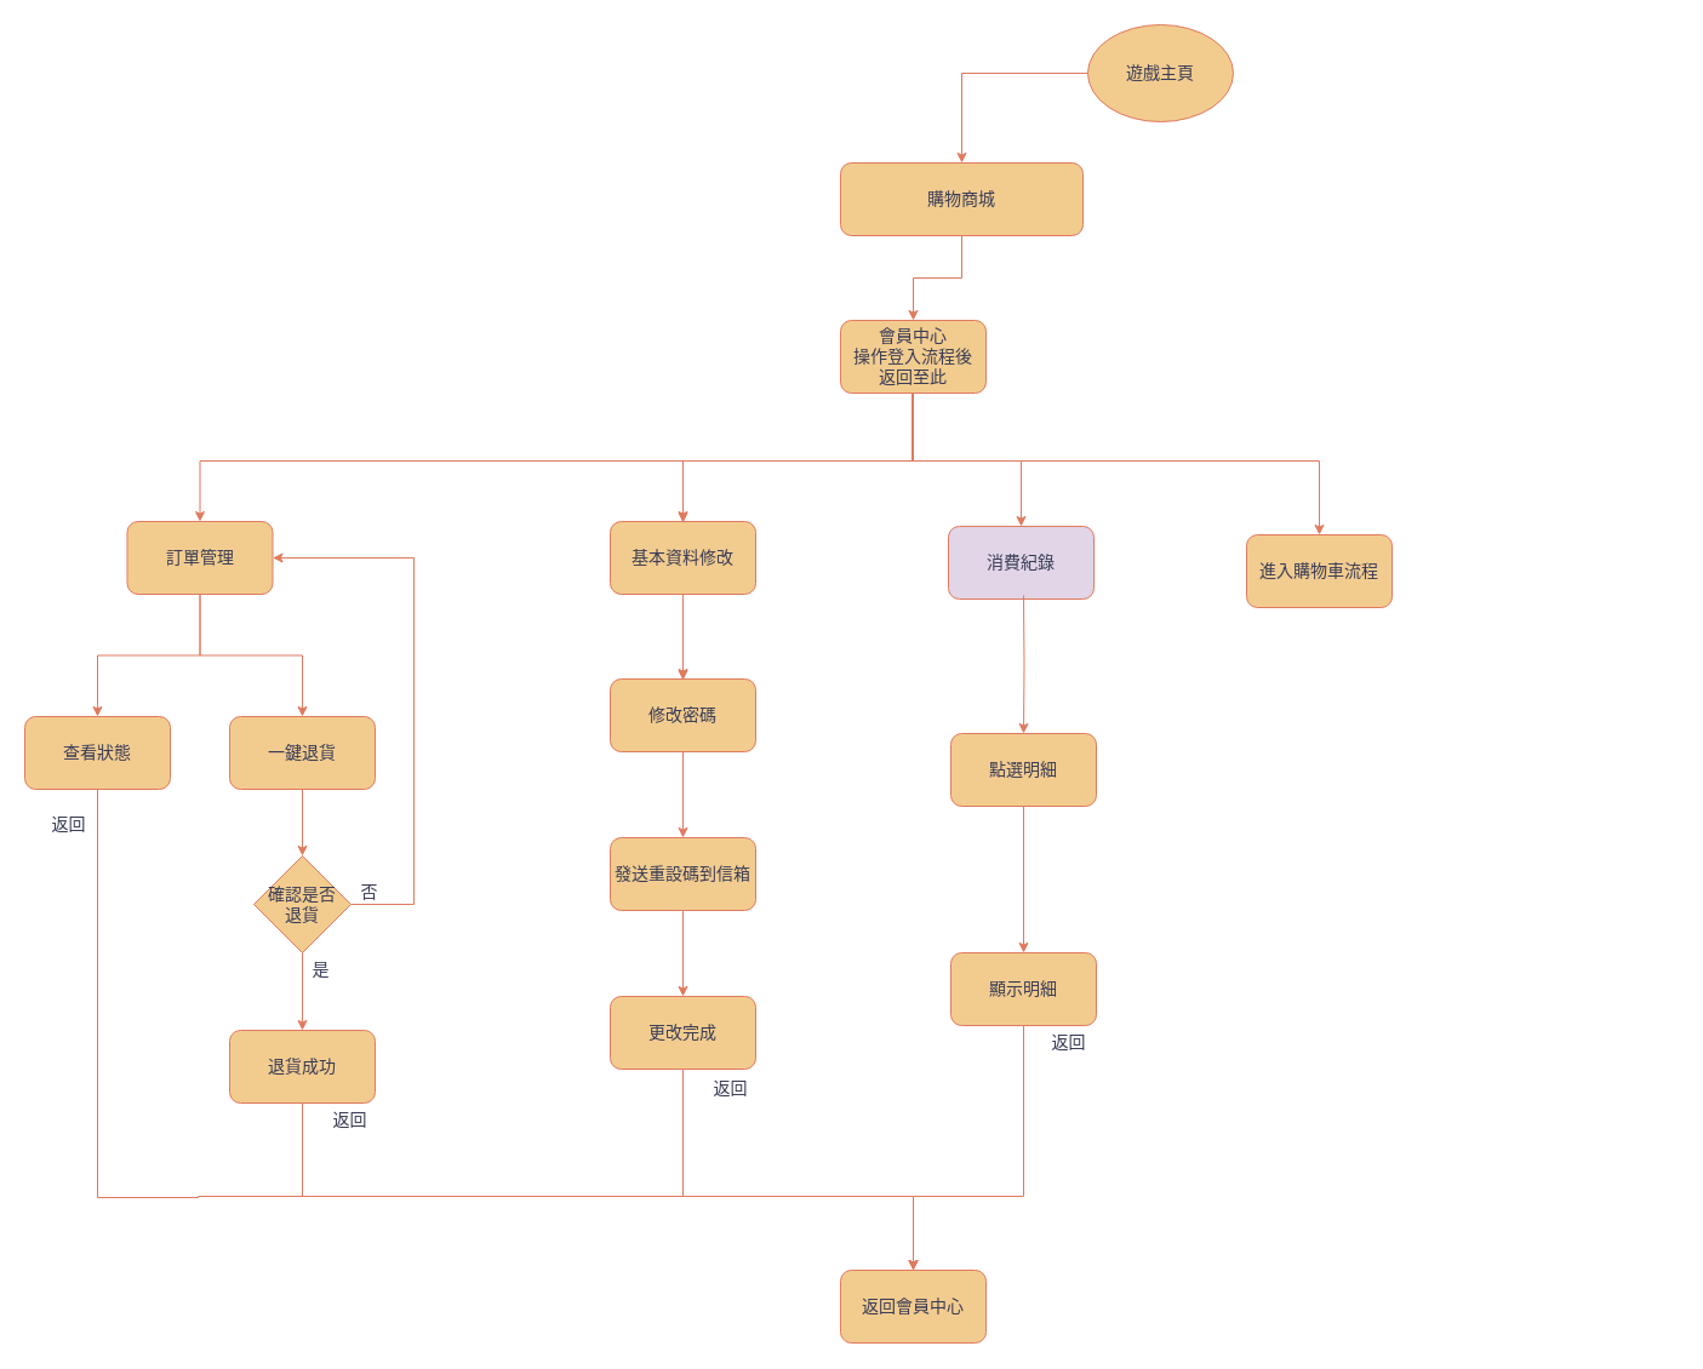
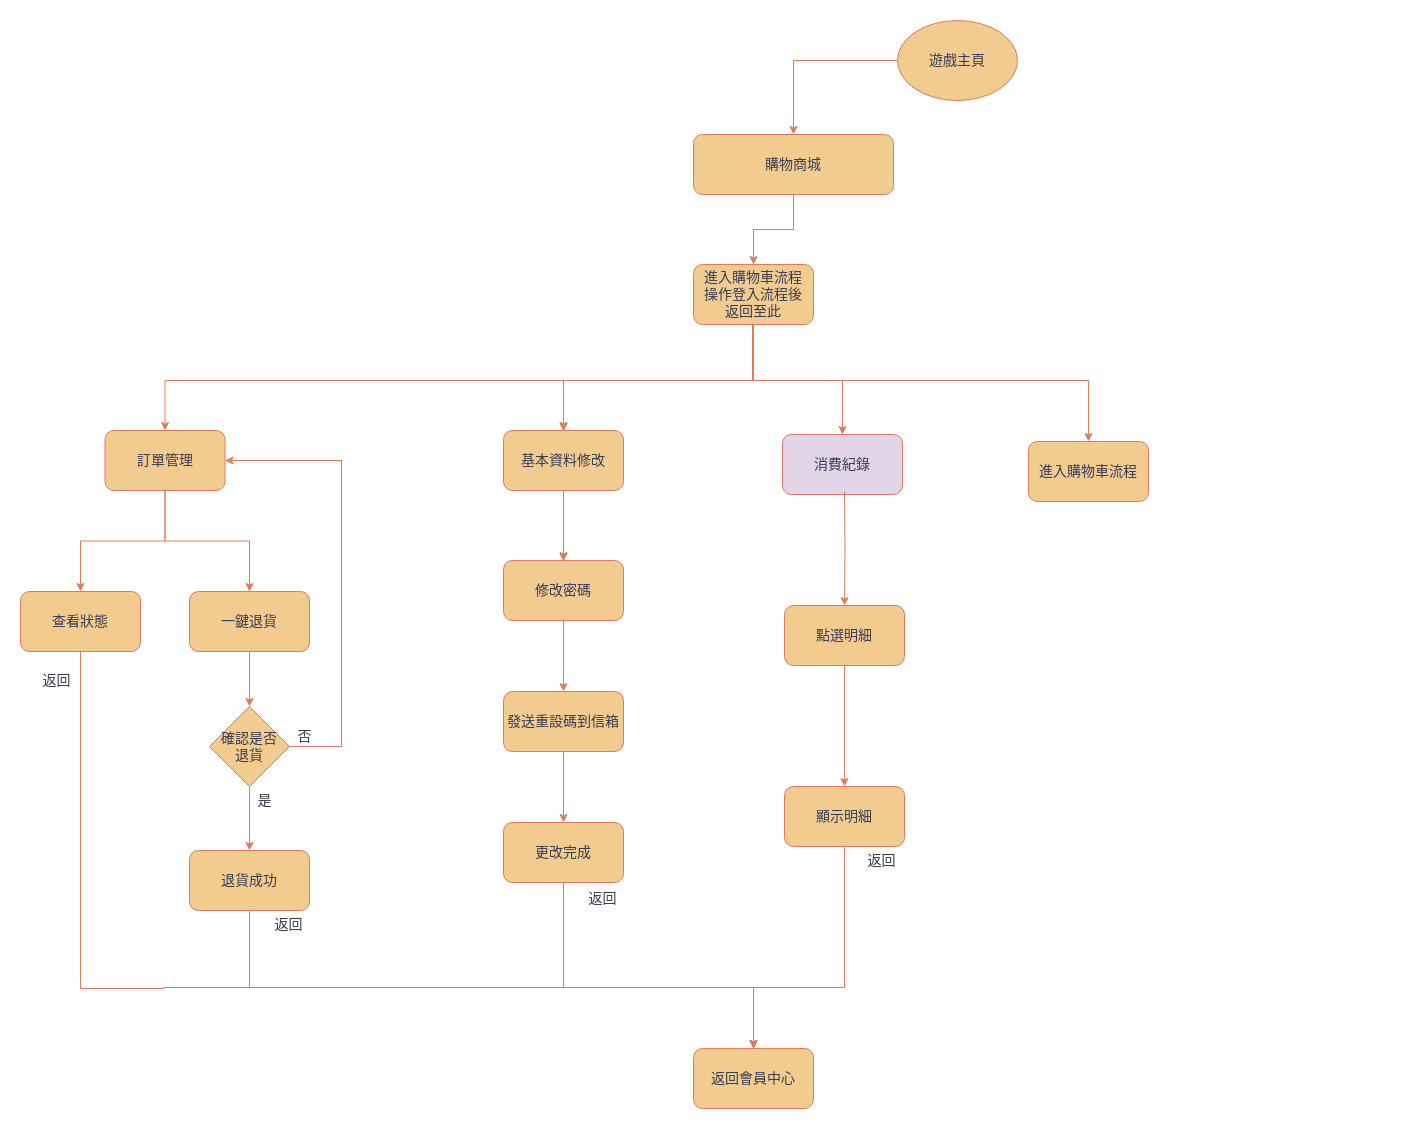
  <mxCell id="0" />
  <mxCell id="1" parent="0" />
  <mxCell id="2" style="edgeStyle=orthogonalEdgeStyle;rounded=1;orthogonalLoop=1;jettySize=auto;html=1;exitX=1;exitY=0.5;exitDx=0;exitDy=0;entryX=1;entryY=0.5;entryDx=0;entryDy=0;labelBackgroundColor=none;strokeColor=#E07A5F;fontColor=default;" parent="1" edge="1"><mxGeometry relative="1" as="geometry"><mxPoint x="1202" y="69" as="targetPoint" /><Array as="points"><mxPoint x="1383" y="539" /><mxPoint x="1383" y="69" /></Array></mxGeometry></mxCell>
  <mxCell id="3" style="edgeStyle=orthogonalEdgeStyle;rounded=0;orthogonalLoop=1;jettySize=auto;html=1;entryX=0.5;entryY=0;entryDx=0;entryDy=0;labelBackgroundColor=none;strokeColor=#E07A5F;fontColor=default;" parent="1" source="4" target="47" edge="1"><mxGeometry relative="1" as="geometry" /></mxCell>
  <mxCell id="4" value="遊戲主頁" style="ellipse;whiteSpace=wrap;html=1;labelBackgroundColor=none;fillColor=#F2CC8F;strokeColor=#E07A5F;fontColor=#393C56;fontSize=14;" parent="1" vertex="1"><mxGeometry x="897" y="20" width="120" height="80" as="geometry" /></mxCell>
  <mxCell id="5" style="edgeStyle=orthogonalEdgeStyle;rounded=0;orthogonalLoop=1;jettySize=auto;html=1;entryX=0.5;entryY=0;entryDx=0;entryDy=0;strokeColor=#E07A5F;fontColor=default;fillColor=#F2CC8F;fontSize=14;labelBackgroundColor=none;" parent="1" target="15" edge="1"><mxGeometry relative="1" as="geometry"><mxPoint x="752" y="323" as="sourcePoint" /><Array as="points"><mxPoint x="752" y="380" /><mxPoint x="563" y="380" /></Array></mxGeometry></mxCell>
  <mxCell id="6" style="edgeStyle=orthogonalEdgeStyle;rounded=0;orthogonalLoop=1;jettySize=auto;html=1;entryX=0.5;entryY=0;entryDx=0;entryDy=0;strokeColor=#E07A5F;fontColor=default;fillColor=#F2CC8F;exitX=0.5;exitY=1;exitDx=0;exitDy=0;fontSize=14;labelBackgroundColor=none;" parent="1" source="9" target="13" edge="1"><mxGeometry relative="1" as="geometry"><mxPoint x="622.529" y="333" as="sourcePoint" /><Array as="points"><mxPoint x="753" y="380" /><mxPoint x="165" y="380" /></Array></mxGeometry></mxCell>
  <mxCell id="7" style="edgeStyle=orthogonalEdgeStyle;rounded=0;orthogonalLoop=1;jettySize=auto;html=1;entryX=0.5;entryY=0;entryDx=0;entryDy=0;strokeColor=#E07A5F;fontColor=default;fillColor=#F2CC8F;fontSize=14;labelBackgroundColor=none;" parent="1" source="9" target="42" edge="1"><mxGeometry relative="1" as="geometry"><Array as="points"><mxPoint x="753" y="380" /><mxPoint x="842" y="380" /></Array></mxGeometry></mxCell>
  <mxCell id="8" style="edgeStyle=orthogonalEdgeStyle;rounded=0;orthogonalLoop=1;jettySize=auto;html=1;entryX=0.5;entryY=0;entryDx=0;entryDy=0;strokeColor=#E07A5F;fontColor=default;fillColor=#F2CC8F;fontSize=14;labelBackgroundColor=none;" parent="1" source="9" target="12" edge="1"><mxGeometry relative="1" as="geometry"><Array as="points"><mxPoint x="753" y="380" /><mxPoint x="1088" y="380" /></Array></mxGeometry></mxCell>
- <mxCell id="9" value="會員中心&lt;br&gt;操作登入流程後&lt;br&gt;返回至此" style="rounded=1;whiteSpace=wrap;html=1;strokeColor=#E07A5F;fontColor=#393C56;fillColor=#F2CC8F;fontSize=14;labelBackgroundColor=none;" parent="1" vertex="1"><mxGeometry x="693" y="264" width="120" height="60" as="geometry" /></mxCell>
+ <mxCell id="9" value="進入購物車流程&lt;br&gt;操作登入流程後&lt;br&gt;返回至此" style="rounded=1;whiteSpace=wrap;html=1;strokeColor=#E07A5F;fontColor=#393C56;fillColor=#F2CC8F;fontSize=14;labelBackgroundColor=none;" parent="1" vertex="1"><mxGeometry x="693" y="264" width="120" height="60" as="geometry" /></mxCell>
  <mxCell id="10" style="edgeStyle=orthogonalEdgeStyle;rounded=0;orthogonalLoop=1;jettySize=auto;html=1;entryX=0.5;entryY=0;entryDx=0;entryDy=0;strokeColor=#E07A5F;fontColor=default;fillColor=#F2CC8F;exitX=0.5;exitY=1;exitDx=0;exitDy=0;fontSize=14;labelBackgroundColor=none;" parent="1" source="13" target="17" edge="1"><mxGeometry relative="1" as="geometry"><mxPoint x="167.514" y="529" as="sourcePoint" /></mxGeometry></mxCell>
  <mxCell id="11" style="edgeStyle=orthogonalEdgeStyle;rounded=0;orthogonalLoop=1;jettySize=auto;html=1;entryX=0.5;entryY=0;entryDx=0;entryDy=0;strokeColor=#E07A5F;fontColor=default;fillColor=#F2CC8F;exitX=0.5;exitY=1;exitDx=0;exitDy=0;fontSize=14;labelBackgroundColor=none;" parent="1" source="13" target="19" edge="1"><mxGeometry relative="1" as="geometry"><mxPoint x="167.514" y="529" as="sourcePoint" /></mxGeometry></mxCell>
  <mxCell id="12" value="進入購物車流程" style="rounded=1;whiteSpace=wrap;html=1;strokeColor=#E07A5F;fontColor=#393C56;fillColor=#F2CC8F;fontSize=14;labelBackgroundColor=none;" parent="1" vertex="1"><mxGeometry x="1028" y="441" width="120" height="60" as="geometry" /></mxCell>
  <mxCell id="13" value="訂單管理" style="rounded=1;whiteSpace=wrap;html=1;strokeColor=#E07A5F;fontColor=#393C56;fillColor=#F2CC8F;fontSize=14;labelBackgroundColor=none;" parent="1" vertex="1"><mxGeometry x="104.5" y="430" width="120" height="60" as="geometry" /></mxCell>
  <mxCell id="14" style="edgeStyle=orthogonalEdgeStyle;rounded=0;orthogonalLoop=1;jettySize=auto;html=1;entryX=0.5;entryY=0;entryDx=0;entryDy=0;strokeColor=#E07A5F;fontColor=default;fillColor=#F2CC8F;fontSize=14;labelBackgroundColor=none;" parent="1" source="15" target="29" edge="1"><mxGeometry relative="1" as="geometry" /></mxCell>
  <mxCell id="15" value="基本資料修改" style="rounded=1;whiteSpace=wrap;html=1;strokeColor=#E07A5F;fontColor=#393C56;fillColor=#F2CC8F;fontSize=14;labelBackgroundColor=none;" parent="1" vertex="1"><mxGeometry x="503" y="430" width="120" height="60" as="geometry" /></mxCell>
  <mxCell id="16" style="edgeStyle=orthogonalEdgeStyle;rounded=0;orthogonalLoop=1;jettySize=auto;html=1;entryX=0.5;entryY=0;entryDx=0;entryDy=0;strokeColor=#E07A5F;fontColor=default;fillColor=#F2CC8F;fontSize=14;labelBackgroundColor=none;" parent="1" source="17" target="27" edge="1"><mxGeometry relative="1" as="geometry"><Array as="points"><mxPoint x="80" y="988" /><mxPoint x="163" y="988" /><mxPoint x="753" y="987" /></Array></mxGeometry></mxCell>
  <mxCell id="17" value="查看狀態" style="rounded=1;whiteSpace=wrap;html=1;strokeColor=#E07A5F;fontColor=#393C56;fillColor=#F2CC8F;fontSize=14;labelBackgroundColor=none;" parent="1" vertex="1"><mxGeometry x="20" y="591" width="120" height="60" as="geometry" /></mxCell>
  <mxCell id="18" style="edgeStyle=orthogonalEdgeStyle;rounded=0;orthogonalLoop=1;jettySize=auto;html=1;entryX=0.5;entryY=0;entryDx=0;entryDy=0;strokeColor=#E07A5F;fontColor=default;fillColor=#F2CC8F;fontSize=14;labelBackgroundColor=none;" parent="1" source="19" target="22" edge="1"><mxGeometry relative="1" as="geometry" /></mxCell>
  <mxCell id="19" value="一鍵退貨" style="rounded=1;whiteSpace=wrap;html=1;strokeColor=#E07A5F;fontColor=#393C56;fillColor=#F2CC8F;fontSize=14;labelBackgroundColor=none;" parent="1" vertex="1"><mxGeometry x="189" y="591" width="120" height="60" as="geometry" /></mxCell>
  <mxCell id="20" style="edgeStyle=orthogonalEdgeStyle;rounded=0;orthogonalLoop=1;jettySize=auto;html=1;entryX=1;entryY=0.5;entryDx=0;entryDy=0;strokeColor=#E07A5F;fontColor=default;fillColor=#F2CC8F;fontSize=14;labelBackgroundColor=none;" parent="1" source="22" target="13" edge="1"><mxGeometry relative="1" as="geometry"><Array as="points"><mxPoint x="341" y="746" /><mxPoint x="341" y="460" /></Array></mxGeometry></mxCell>
  <mxCell id="21" style="edgeStyle=orthogonalEdgeStyle;rounded=0;orthogonalLoop=1;jettySize=auto;html=1;entryX=0.5;entryY=0;entryDx=0;entryDy=0;strokeColor=#E07A5F;fontColor=default;fillColor=#F2CC8F;fontSize=14;labelBackgroundColor=none;" parent="1" source="22" target="25" edge="1"><mxGeometry relative="1" as="geometry" /></mxCell>
  <mxCell id="22" value="確認是否&lt;br style=&quot;font-size: 14px;&quot;&gt;退貨" style="rhombus;whiteSpace=wrap;html=1;strokeColor=#E07A5F;fontColor=#393C56;fillColor=#F2CC8F;fontSize=14;labelBackgroundColor=none;" parent="1" vertex="1"><mxGeometry x="209" y="706" width="80" height="80" as="geometry" /></mxCell>
  <mxCell id="23" value="否" style="text;html=1;align=center;verticalAlign=middle;resizable=0;points=[];autosize=1;strokeColor=none;fillColor=none;fontColor=#393C56;fontSize=14;labelBackgroundColor=none;" parent="1" vertex="1"><mxGeometry x="288" y="721" width="32" height="29" as="geometry" /></mxCell>
  <mxCell id="24" style="edgeStyle=orthogonalEdgeStyle;rounded=0;orthogonalLoop=1;jettySize=auto;html=1;entryX=0.5;entryY=0;entryDx=0;entryDy=0;strokeColor=#E07A5F;fontColor=default;fillColor=#F2CC8F;fontSize=14;labelBackgroundColor=none;" parent="1" source="25" target="27" edge="1"><mxGeometry relative="1" as="geometry"><Array as="points"><mxPoint x="249" y="987" /><mxPoint x="753" y="987" /></Array></mxGeometry></mxCell>
  <mxCell id="25" value="退貨成功" style="rounded=1;whiteSpace=wrap;html=1;strokeColor=#E07A5F;fontColor=#393C56;fillColor=#F2CC8F;fontSize=14;labelBackgroundColor=none;" parent="1" vertex="1"><mxGeometry x="189" y="850" width="120" height="60" as="geometry" /></mxCell>
  <mxCell id="26" value="是" style="text;html=1;align=center;verticalAlign=middle;resizable=0;points=[];autosize=1;strokeColor=none;fillColor=none;fontColor=#393C56;fontSize=14;labelBackgroundColor=none;" parent="1" vertex="1"><mxGeometry x="248" y="785" width="32" height="29" as="geometry" /></mxCell>
  <mxCell id="27" value="返回會員中心" style="rounded=1;whiteSpace=wrap;html=1;strokeColor=#E07A5F;fontColor=#393C56;fillColor=#F2CC8F;fontSize=14;labelBackgroundColor=none;" parent="1" vertex="1"><mxGeometry x="693" y="1048" width="120" height="60" as="geometry" /></mxCell>
  <mxCell id="28" style="edgeStyle=orthogonalEdgeStyle;rounded=0;orthogonalLoop=1;jettySize=auto;html=1;entryX=0.5;entryY=0;entryDx=0;entryDy=0;strokeColor=#E07A5F;fontColor=default;fillColor=#F2CC8F;fontSize=14;labelBackgroundColor=none;" parent="1" source="29" target="31" edge="1"><mxGeometry relative="1" as="geometry" /></mxCell>
  <mxCell id="29" value="修改密碼" style="rounded=1;whiteSpace=wrap;html=1;strokeColor=#E07A5F;fontColor=#393C56;fillColor=#F2CC8F;fontSize=14;labelBackgroundColor=none;" parent="1" vertex="1"><mxGeometry x="503" y="560" width="120" height="60" as="geometry" /></mxCell>
  <mxCell id="30" style="edgeStyle=orthogonalEdgeStyle;rounded=0;orthogonalLoop=1;jettySize=auto;html=1;entryX=0.5;entryY=0;entryDx=0;entryDy=0;strokeColor=#E07A5F;fontColor=default;fillColor=#F2CC8F;fontSize=14;labelBackgroundColor=none;" parent="1" source="31" target="33" edge="1"><mxGeometry relative="1" as="geometry" /></mxCell>
  <mxCell id="31" value="發送重設碼到信箱" style="rounded=1;whiteSpace=wrap;html=1;strokeColor=#E07A5F;fontColor=#393C56;fillColor=#F2CC8F;fontSize=14;labelBackgroundColor=none;" parent="1" vertex="1"><mxGeometry x="503" y="691" width="120" height="60" as="geometry" /></mxCell>
  <mxCell id="32" style="edgeStyle=orthogonalEdgeStyle;rounded=0;orthogonalLoop=1;jettySize=auto;html=1;entryX=0.5;entryY=0;entryDx=0;entryDy=0;strokeColor=#E07A5F;fontColor=default;fillColor=#F2CC8F;fontSize=14;labelBackgroundColor=none;" parent="1" source="33" target="27" edge="1"><mxGeometry relative="1" as="geometry"><Array as="points"><mxPoint x="563" y="987" /><mxPoint x="753" y="987" /></Array></mxGeometry></mxCell>
  <mxCell id="33" value="更改完成" style="rounded=1;whiteSpace=wrap;html=1;strokeColor=#E07A5F;fontColor=#393C56;fillColor=#F2CC8F;fontSize=14;labelBackgroundColor=none;" parent="1" vertex="1"><mxGeometry x="503" y="822" width="120" height="60" as="geometry" /></mxCell>
  <mxCell id="34" style="edgeStyle=orthogonalEdgeStyle;rounded=0;orthogonalLoop=1;jettySize=auto;html=1;entryX=0.5;entryY=0;entryDx=0;entryDy=0;strokeColor=#E07A5F;fontColor=default;fillColor=#F2CC8F;fontSize=14;labelBackgroundColor=none;" parent="1" edge="1"><mxGeometry relative="1" as="geometry"><mxPoint x="752" y="324" as="sourcePoint" /><Array as="points"><mxPoint x="752" y="380" /><mxPoint x="563" y="380" /></Array><mxPoint x="563" y="431" as="targetPoint" /></mxGeometry></mxCell>
  <mxCell id="35" style="edgeStyle=orthogonalEdgeStyle;rounded=0;orthogonalLoop=1;jettySize=auto;html=1;entryX=0.5;entryY=0;entryDx=0;entryDy=0;strokeColor=#E07A5F;fontColor=default;fillColor=#F2CC8F;fontSize=14;labelBackgroundColor=none;" parent="1" edge="1"><mxGeometry relative="1" as="geometry"><mxPoint x="563" y="491" as="sourcePoint" /><mxPoint x="563" y="561" as="targetPoint" /></mxGeometry></mxCell>
  <mxCell id="36" value="返回" style="text;html=1;align=center;verticalAlign=middle;resizable=0;points=[];autosize=1;strokeColor=none;fillColor=none;fontColor=#393C56;fontSize=14;labelBackgroundColor=none;" parent="1" vertex="1"><mxGeometry x="579" y="883" width="46" height="29" as="geometry" /></mxCell>
  <mxCell id="37" value="返回" style="text;html=1;align=center;verticalAlign=middle;resizable=0;points=[];autosize=1;strokeColor=none;fillColor=none;fontColor=#393C56;fontSize=14;labelBackgroundColor=none;" parent="1" vertex="1"><mxGeometry x="265" y="909" width="46" height="29" as="geometry" /></mxCell>
  <mxCell id="38" value="返回" style="text;html=1;align=center;verticalAlign=middle;resizable=0;points=[];autosize=1;strokeColor=none;fillColor=none;fontColor=#393C56;fontSize=14;labelBackgroundColor=none;" parent="1" vertex="1"><mxGeometry x="33" y="665" width="46" height="29" as="geometry" /></mxCell>
  <mxCell id="39" style="edgeStyle=orthogonalEdgeStyle;rounded=0;orthogonalLoop=1;jettySize=auto;html=1;entryX=0.5;entryY=0;entryDx=0;entryDy=0;strokeColor=#E07A5F;fontColor=default;fillColor=#F2CC8F;fontSize=14;labelBackgroundColor=none;" parent="1" source="40" target="27" edge="1"><mxGeometry relative="1" as="geometry"><Array as="points"><mxPoint x="844" y="987" /><mxPoint x="753" y="987" /></Array></mxGeometry></mxCell>
  <mxCell id="40" value="顯示明細" style="rounded=1;whiteSpace=wrap;html=1;strokeColor=#E07A5F;fontColor=#393C56;fillColor=#F2CC8F;fontSize=14;labelBackgroundColor=none;" parent="1" vertex="1"><mxGeometry x="784" y="786" width="120" height="60" as="geometry" /></mxCell>
  <mxCell id="41" value="返回" style="text;html=1;align=center;verticalAlign=middle;resizable=0;points=[];autosize=1;strokeColor=none;fillColor=none;fontColor=#393C56;fontSize=14;labelBackgroundColor=none;" parent="1" vertex="1"><mxGeometry x="858" y="845" width="46" height="29" as="geometry" /></mxCell>
  <mxCell id="42" value="消費紀錄" style="rounded=1;whiteSpace=wrap;html=1;strokeColor=#E07A5F;fontColor=#393C56;fillColor=#e1d5e7;fontSize=14;labelBackgroundColor=none;" parent="1" vertex="1"><mxGeometry x="782" y="434" width="120" height="60" as="geometry" /></mxCell>
  <mxCell id="43" value="點選明細" style="rounded=1;whiteSpace=wrap;html=1;strokeColor=#E07A5F;fontColor=#393C56;fillColor=#F2CC8F;fontSize=14;labelBackgroundColor=none;" parent="1" vertex="1"><mxGeometry x="784" y="605" width="120" height="60" as="geometry" /></mxCell>
  <mxCell id="44" style="edgeStyle=orthogonalEdgeStyle;rounded=0;orthogonalLoop=1;jettySize=auto;html=1;entryX=0.5;entryY=0;entryDx=0;entryDy=0;strokeColor=#E07A5F;fontColor=default;fillColor=#F2CC8F;fontSize=14;labelBackgroundColor=none;" parent="1" target="43" edge="1"><mxGeometry relative="1" as="geometry"><mxPoint x="844" y="491" as="sourcePoint" /></mxGeometry></mxCell>
  <mxCell id="45" style="edgeStyle=orthogonalEdgeStyle;rounded=0;orthogonalLoop=1;jettySize=auto;html=1;entryX=0.5;entryY=0;entryDx=0;entryDy=0;strokeColor=#E07A5F;fontColor=default;fillColor=#F2CC8F;fontSize=14;labelBackgroundColor=none;" parent="1" source="43" edge="1"><mxGeometry relative="1" as="geometry"><mxPoint x="844" y="786" as="targetPoint" /></mxGeometry></mxCell>
  <mxCell id="46" style="edgeStyle=orthogonalEdgeStyle;rounded=0;orthogonalLoop=1;jettySize=auto;html=1;entryX=0.5;entryY=0;entryDx=0;entryDy=0;labelBackgroundColor=none;strokeColor=#E07A5F;fontColor=default;" parent="1" source="47" target="9" edge="1"><mxGeometry relative="1" as="geometry" /></mxCell>
  <mxCell id="47" value="購物商城" style="rounded=1;whiteSpace=wrap;html=1;strokeColor=#E07A5F;fontColor=#393C56;fillColor=#F2CC8F;fontSize=14;labelBackgroundColor=none;" parent="1" vertex="1"><mxGeometry x="693" y="134" width="200" height="60" as="geometry" /></mxCell>
